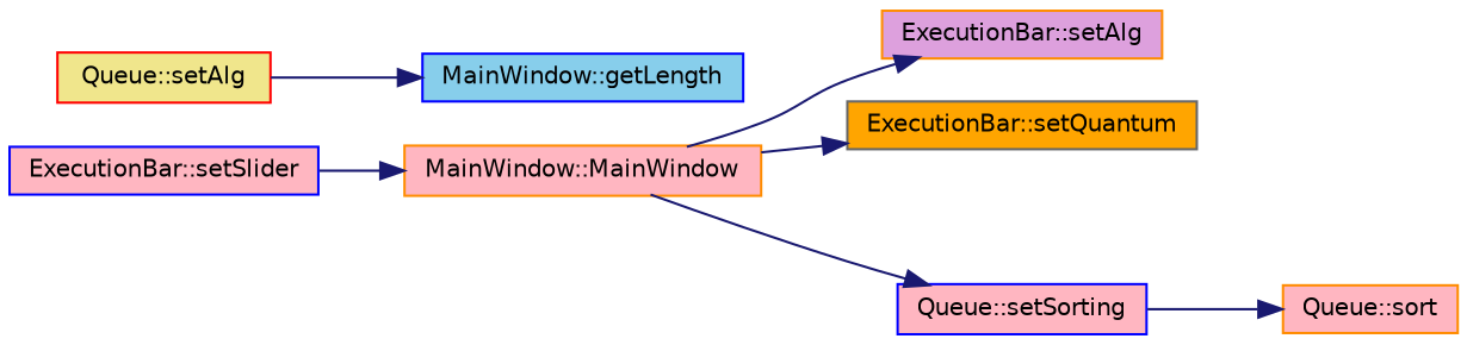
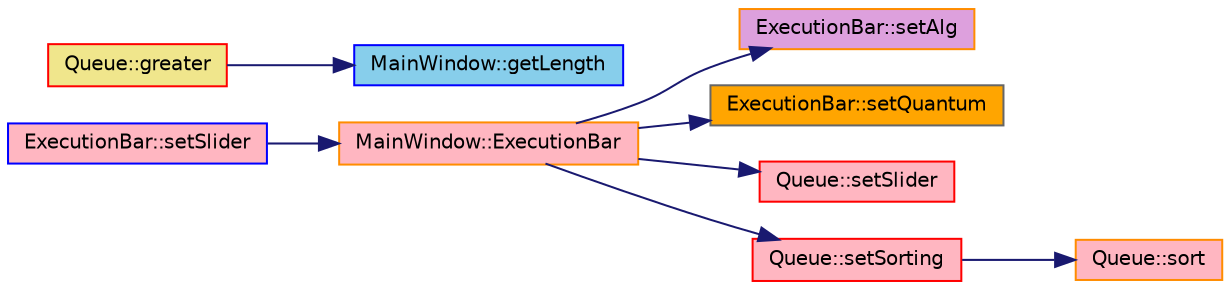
  digraph {
    rankdir=LR
    node [color=darkorange fillcolor=lightpink fontname=Helvetica fontsize=10 shape=record style=filled]
    edge [color=midnightblue fontname=Helvetica fontsize=10 labelfontname=Helvetica labelfontsize=10 style=solid]
-   n1 [fontcolor=black height=0.2 label="MainWindow::MainWindow" width=0.4]
+   n1 [fontcolor=black height=0.2 label="MainWindow::ExecutionBar" width=0.4]
    n2 [fillcolor=plum height=0.2 label="ExecutionBar::setAlg" width=0.4]
    n3 [color=gray40 fillcolor=orange height=0.2 label="ExecutionBar::setQuantum" width=0.4]
-   n5 [color=blue height=0.2 label="Queue::setSorting" width=0.4]
+   n4 [color=red height=0.2 label="Queue::setSlider" width=0.4]
+   n5 [color=red height=0.2 label="Queue::setSorting" width=0.4]
    n6 [color=blue height=0.2 label="ExecutionBar::setSlider" width=0.4]
    n7 [height=0.2 label="Queue::sort" width=0.4]
-   n8 [color=red fillcolor=khaki height=0.2 label="Queue::setAlg" width=0.4]
+   n8 [color=red fillcolor=khaki height=0.2 label="Queue::greater" width=0.4]
    n9 [color=blue fillcolor=skyblue height=0.2 label="MainWindow::getLength" width=0.4]
    n1 -> n2
    n1 -> n3
+   n1 -> n4
    n1 -> n5
    n5 -> n7
    n6 -> n1
    n8 -> n9
  }
